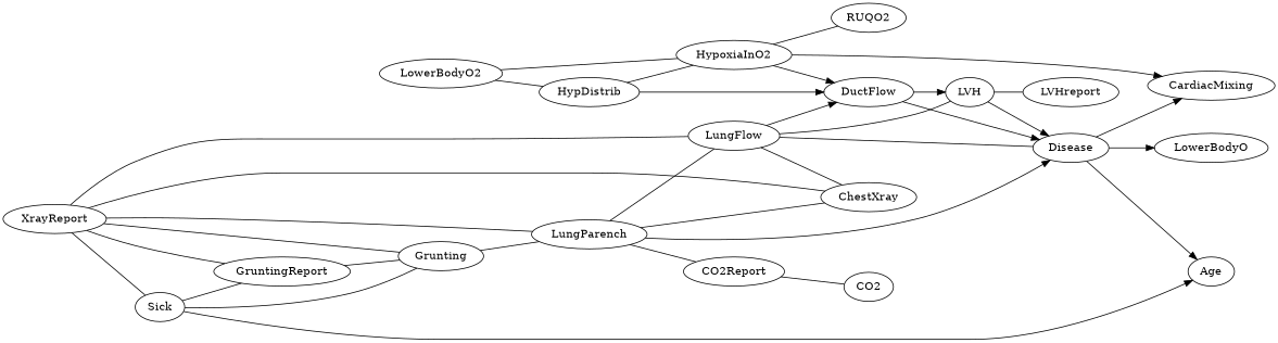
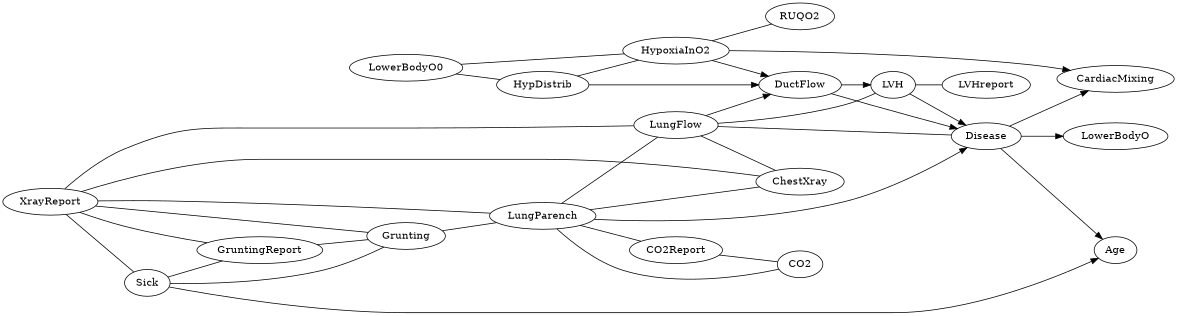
  digraph {
    rankdir=LR
    edge [dir=none]
    n1 [label=LowerBodyO]
    Disease
    Age
    CardiacMixing
    LVH
    LVHreport
    DuctFlow
    LungFlow
    ChestXray
    HypoxiaInO2
    RUQO2
    LungParench
    CO2
    CO2Report
    Sick
    GruntingReport
    Grunting
    HypDistrib
-   LowerBodyO2
+   LowerBodyO2 [label=LowerBodyO0]
    XrayReport
    Disease -> n1 [dir=""]
    Disease -> Age [dir=""]
    Disease -> CardiacMixing [dir=""]
    LVH -> Disease [dir=""]
    LVH -> LVHreport
    DuctFlow -> Disease [dir=""]
    DuctFlow -> LVH [dir=""]
    LungFlow -> Disease
    LungFlow -> LVH
    LungFlow -> DuctFlow [dir=""]
    LungFlow -> ChestXray
    HypoxiaInO2 -> CardiacMixing [dir=""]
    HypoxiaInO2 -> DuctFlow [dir=""]
    HypoxiaInO2 -> RUQO2
    LungParench -> Disease [dir=""]
    LungParench -> LungFlow
    LungParench -> ChestXray
+   LungParench -> CO2
    LungParench -> CO2Report
    CO2Report -> CO2
    Sick -> Age [dir=""]
    Sick -> GruntingReport
    Sick -> Grunting
    GruntingReport -> Grunting
    Grunting -> LungParench
    HypDistrib -> DuctFlow [dir=""]
    HypDistrib -> HypoxiaInO2
    LowerBodyO2 -> HypoxiaInO2
    LowerBodyO2 -> HypDistrib
    XrayReport -> LungFlow
    XrayReport -> ChestXray
    XrayReport -> LungParench
    XrayReport -> Sick
    XrayReport -> GruntingReport
    XrayReport -> Grunting
  }
